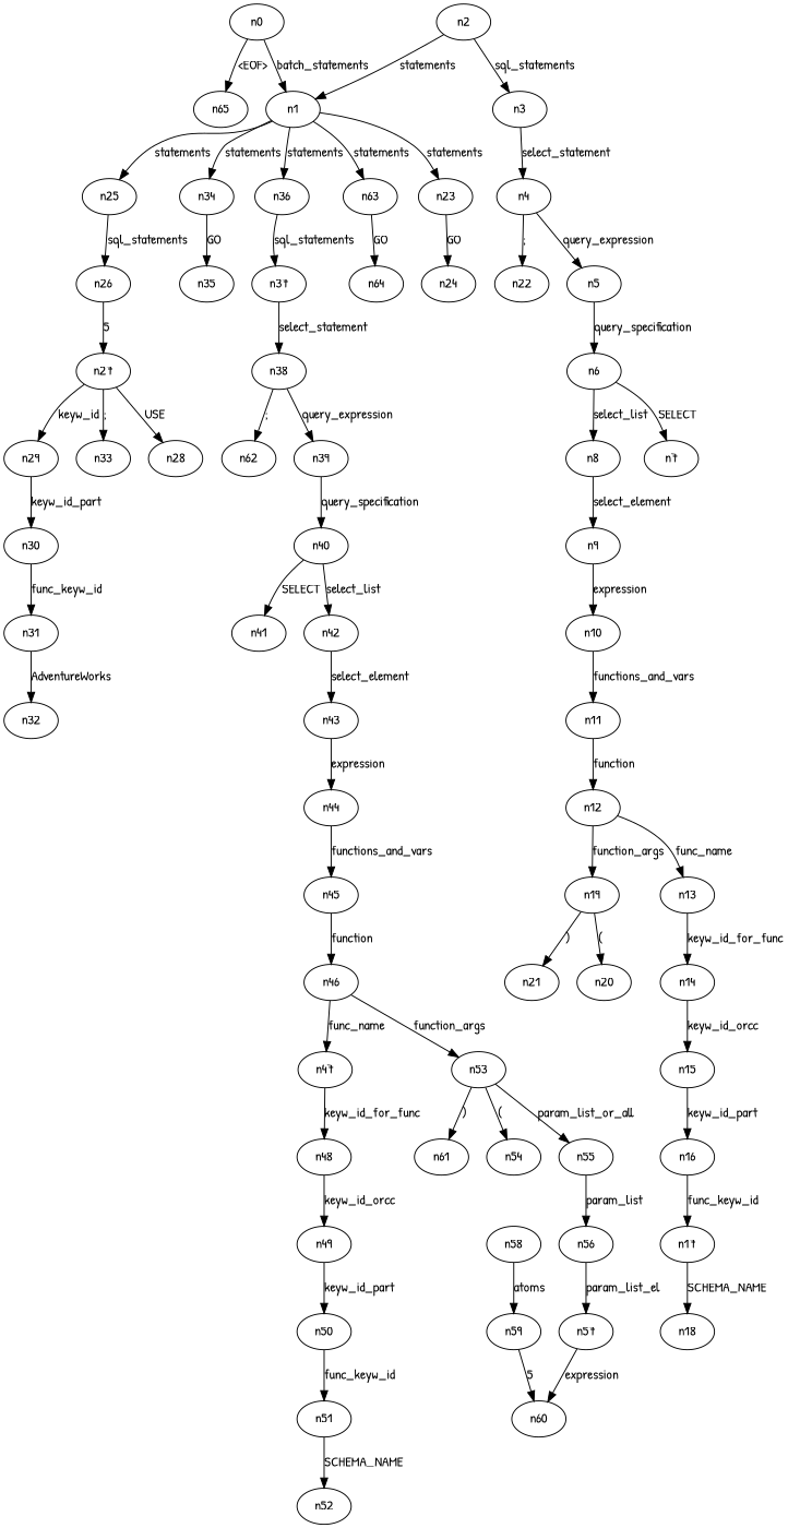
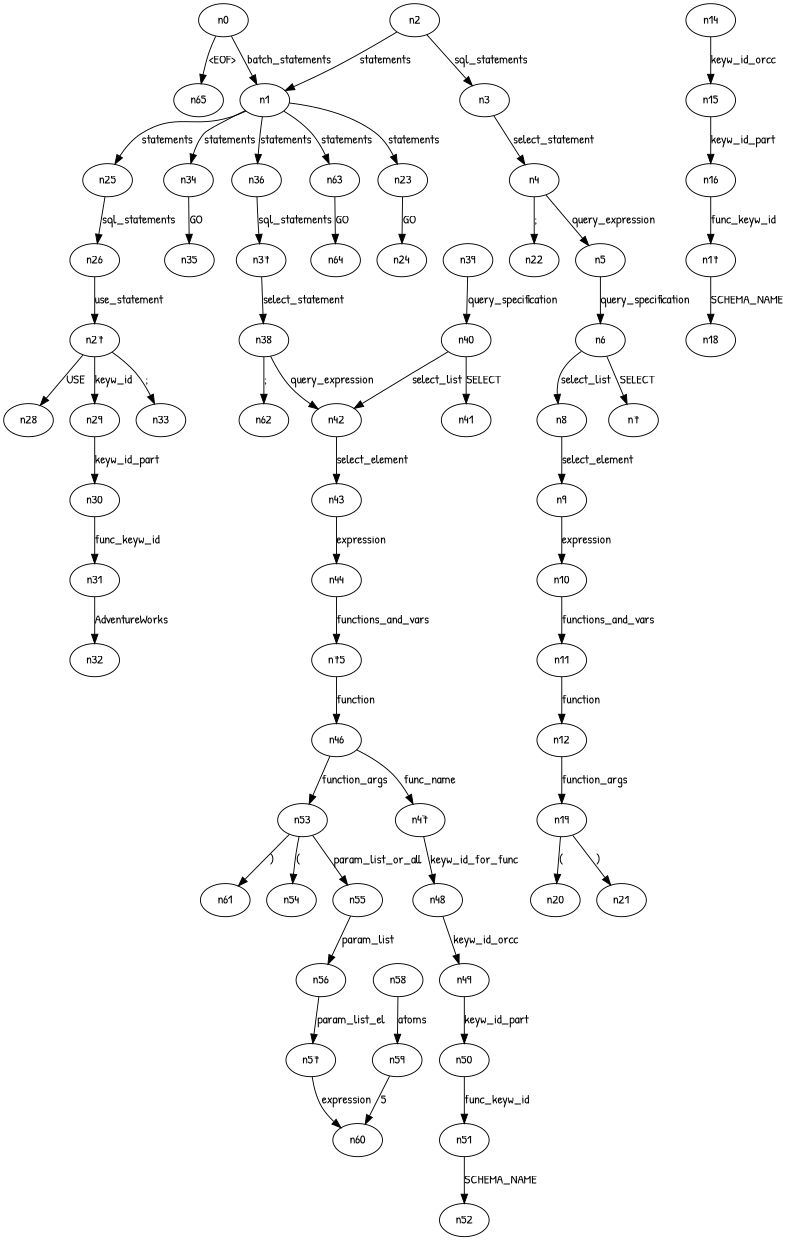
  digraph {
    fontname="Patrick Hand"
    node [fontname="Patrick Hand"]
    edge [fontname="Patrick Hand"]
    n0
    n1
    n65
    n23
    n25
    n34
    n36
    n63
    n2
    n3
    n24
    n26
    n35
    n37
    n64
    n4
    n5
    n22
    n6
    n7
    n8
    n9
    n10
    n11
    n12
-   n13
    n19
    n14
    n20
    n21
    n15
    n16
    n17
    n18
    n27
    n28
    n29
    n33
    n30
    n31
    n32
    n38
    n39
    n62
    n40
    n41
    n42
    n43
    n44
-   n45
+   n45 [label=n75]
    n46
    n47
    n53
    n48
    n54
    n55
    n61
    n49
    n50
    n51
    n52
    n56
    n57
    n60
    n58
    n59
    n0 -> n1 [label=batch_statements]
    n0 -> n65 [label="<EOF>"]
    n1 -> n23 [label=statements]
    n1 -> n25 [label=statements]
    n1 -> n34 [label=statements]
    n1 -> n36 [label=statements]
    n1 -> n63 [label=statements]
    n23 -> n24 [label=GO]
    n25 -> n26 [label=sql_statements]
    n34 -> n35 [label=GO]
    n36 -> n37 [label=sql_statements]
    n63 -> n64 [label=GO]
    n2 -> n1 [label=statements]
    n2 -> n3 [label=sql_statements]
    n3 -> n4 [label=select_statement]
-   n26 -> n27 [label=5]
+   n26 -> n27 [label=use_statement]
    n37 -> n38 [label=select_statement]
    n4 -> n5 [label=query_expression]
    n4 -> n22 [label=";"]
    n5 -> n6 [label=query_specification]
    n6 -> n7 [label=SELECT]
    n6 -> n8 [label=select_list]
    n8 -> n9 [label=select_element]
    n9 -> n10 [label=expression]
    n10 -> n11 [label=functions_and_vars]
    n11 -> n12 [label=function]
-   n12 -> n13 [label=func_name]
    n12 -> n19 [label=function_args]
-   n13 -> n14 [label=keyw_id_for_func]
    n19 -> n20 [label="("]
    n19 -> n21 [label=")"]
    n14 -> n15 [label=keyw_id_orcc]
    n15 -> n16 [label=keyw_id_part]
    n16 -> n17 [label=func_keyw_id]
    n17 -> n18 [label=SCHEMA_NAME]
    n27 -> n28 [label=USE]
    n27 -> n29 [label=keyw_id]
    n27 -> n33 [label=";"]
    n29 -> n30 [label=keyw_id_part]
    n30 -> n31 [label=func_keyw_id]
    n31 -> n32 [label=AdventureWorks]
-   n38 -> n39 [label=query_expression]
+   n38 -> n42 [label=query_expression]
    n38 -> n62 [label=";"]
    n39 -> n40 [label=query_specification]
    n40 -> n41 [label=SELECT]
    n40 -> n42 [label=select_list]
    n42 -> n43 [label=select_element]
    n43 -> n44 [label=expression]
    n44 -> n45 [label=functions_and_vars]
    n45 -> n46 [label=function]
    n46 -> n47 [label=func_name]
    n46 -> n53 [label=function_args]
    n47 -> n48 [label=keyw_id_for_func]
    n53 -> n54 [label="("]
    n53 -> n55 [label=param_list_or_all]
    n53 -> n61 [label=")"]
    n48 -> n49 [label=keyw_id_orcc]
    n55 -> n56 [label=param_list]
    n49 -> n50 [label=keyw_id_part]
    n50 -> n51 [label=func_keyw_id]
    n51 -> n52 [label=SCHEMA_NAME]
    n56 -> n57 [label=param_list_el]
    n57 -> n60 [label=expression]
    n58 -> n59 [label=atoms]
    n59 -> n60 [label=5]
  }
